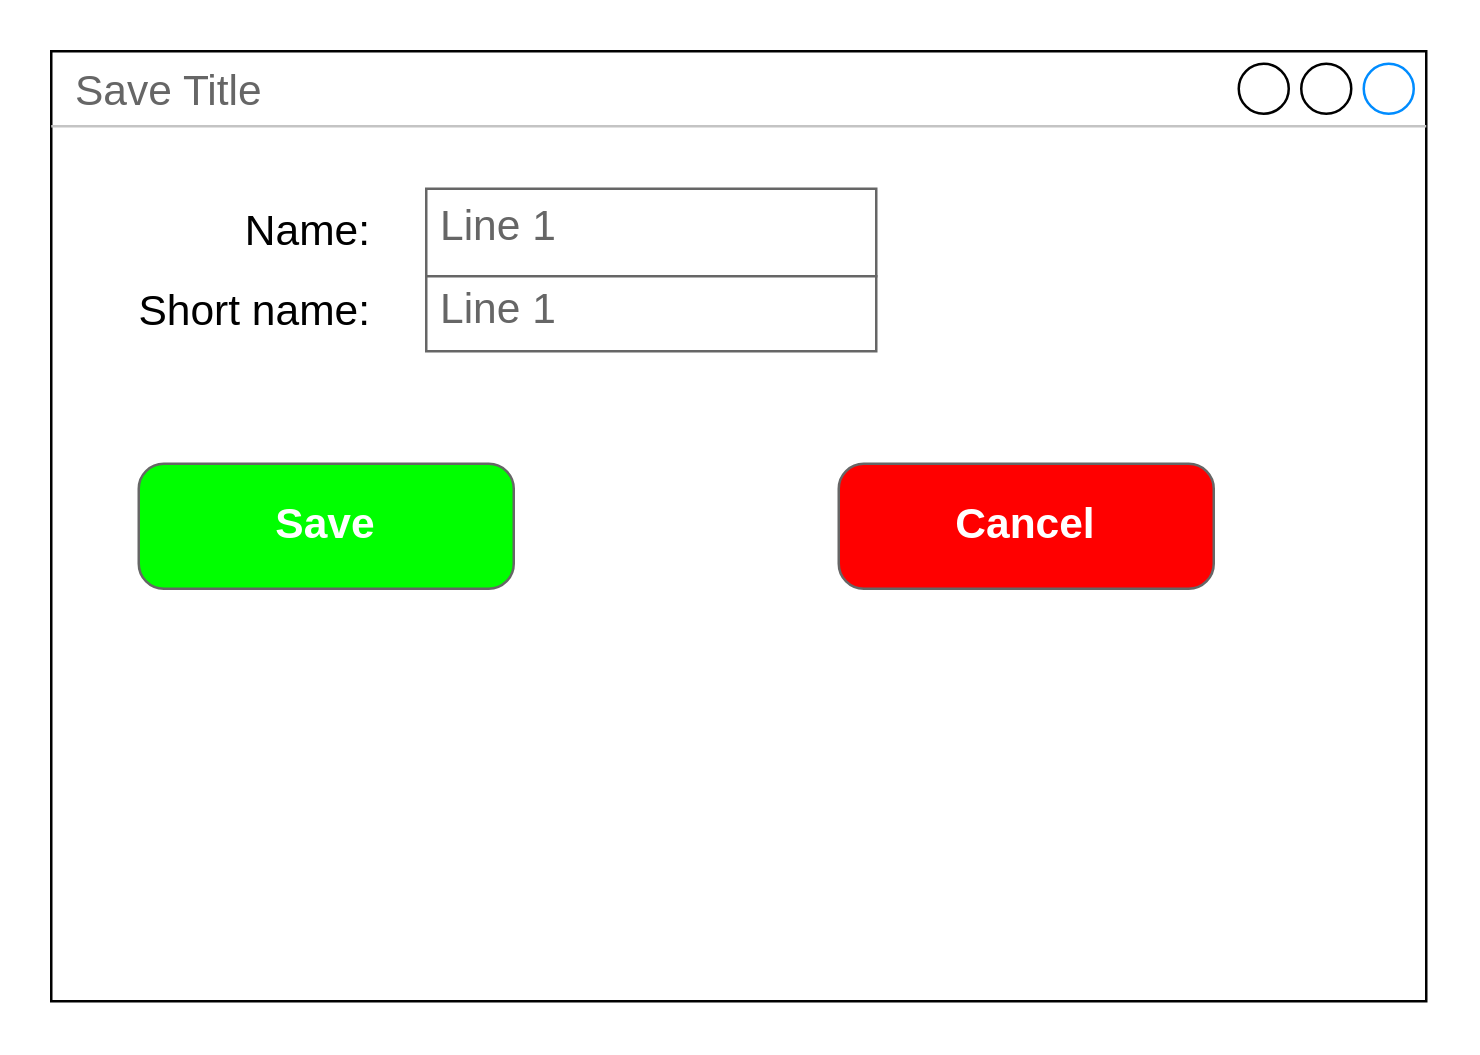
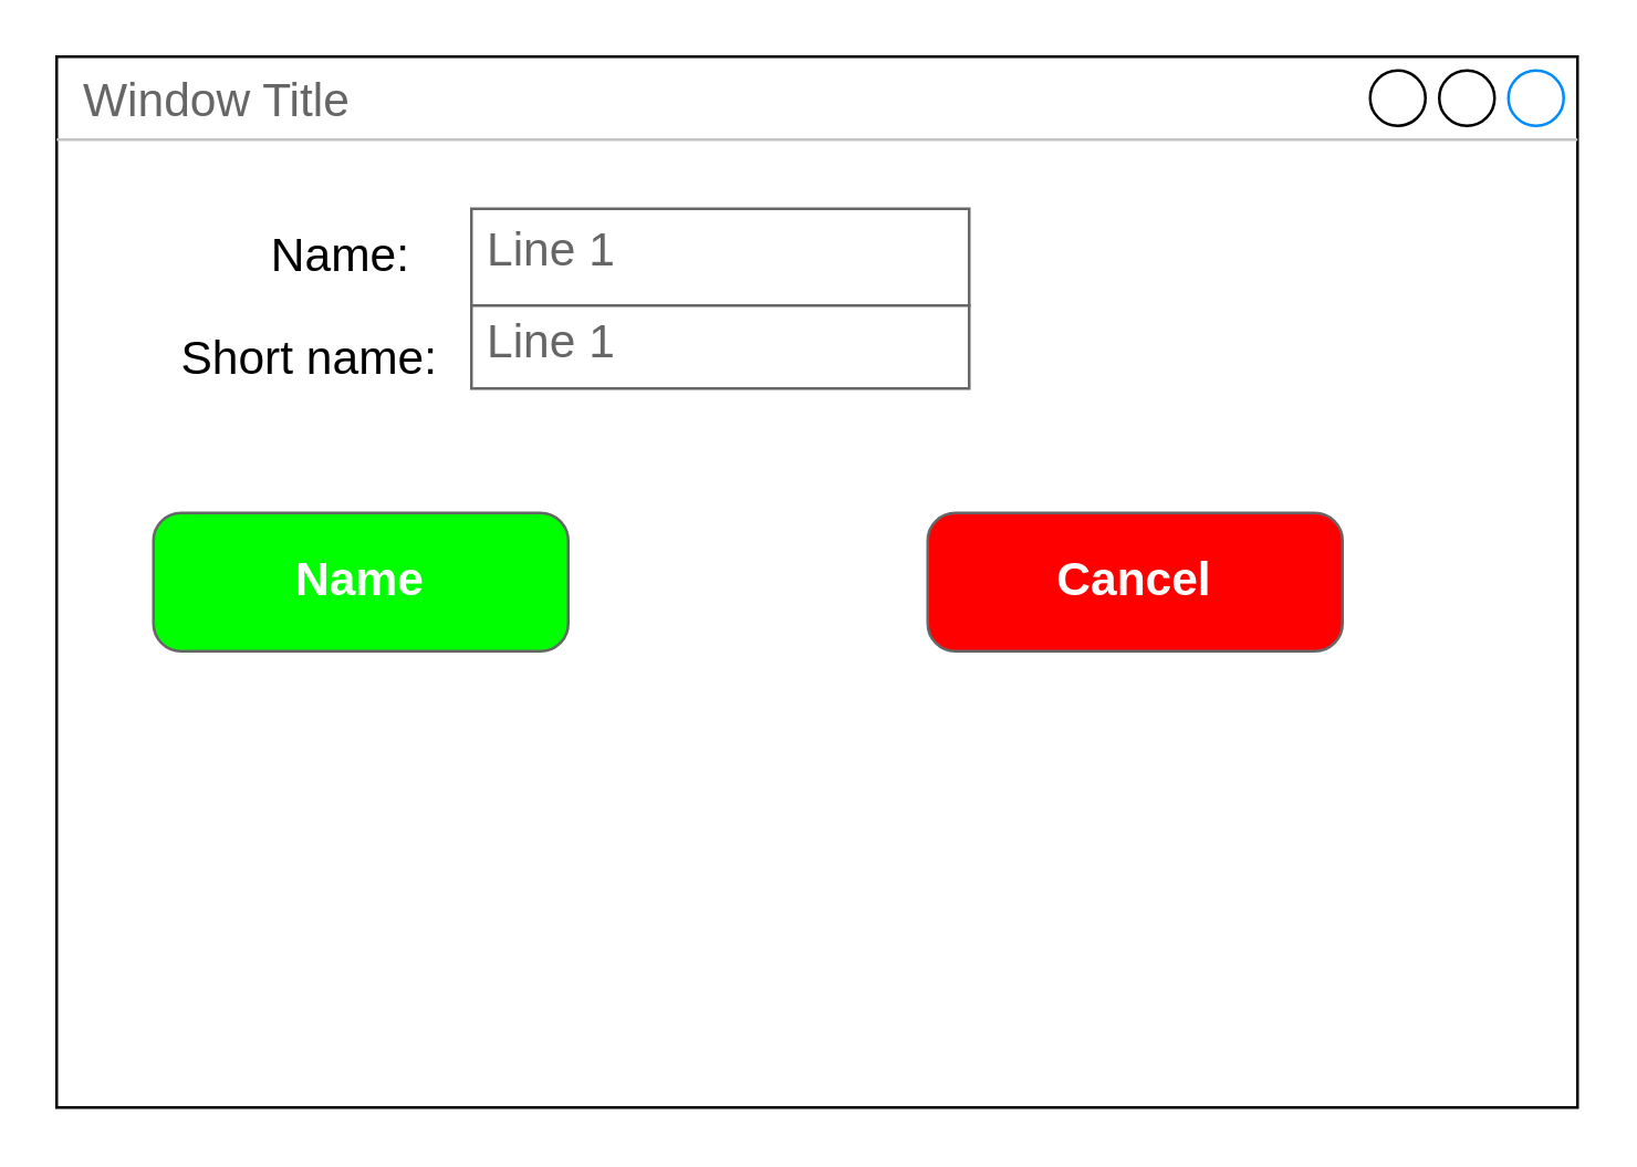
  <mxCell id="0" />
  <mxCell id="1" parent="0" />
- <mxCell id="2" value="Save Title" style="strokeWidth=1;shadow=0;dashed=0;align=center;html=1;shape=mxgraph.mockup.containers.window;align=left;verticalAlign=top;spacingLeft=8;strokeColor2=#008cff;strokeColor3=#c4c4c4;fontColor=#666666;mainText=;fontSize=17;labelBackgroundColor=none;" vertex="1" parent="1"><mxGeometry width="550" height="380" as="geometry" x="20" y="20" /></mxCell>
+ <mxCell id="2" value="Window Title" style="strokeWidth=1;shadow=0;dashed=0;align=center;html=1;shape=mxgraph.mockup.containers.window;align=left;verticalAlign=top;spacingLeft=8;strokeColor2=#008cff;strokeColor3=#c4c4c4;fontColor=#666666;mainText=;fontSize=17;labelBackgroundColor=none;" vertex="1" parent="1"><mxGeometry width="550" height="380" as="geometry" x="20" y="20" /></mxCell>
  <mxCell id="3" value="Name:" style="text;html=1;strokeColor=none;fillColor=none;align=right;verticalAlign=middle;whiteSpace=wrap;rounded=0;fontSize=17;" vertex="1" parent="1"><mxGeometry x="110" y="82.5" width="40" height="20" as="geometry" /></mxCell>
- <mxCell id="4" value="Short name:" style="text;html=1;strokeColor=none;fillColor=none;align=right;verticalAlign=middle;whiteSpace=wrap;rounded=0;fontSize=17;" vertex="1" parent="1"><mxGeometry y="115" width="130" height="20" as="geometry" x="20" /></mxCell>
+ <mxCell id="4" value="Short name:" style="text;html=1;strokeColor=none;fillColor=none;align=right;verticalAlign=middle;whiteSpace=wrap;rounded=0;fontSize=17;" vertex="1" parent="1"><mxGeometry x="30" y="120" width="130" height="20" as="geometry" /></mxCell>
  <mxCell id="5" value="Line 1" style="strokeWidth=1;shadow=0;dashed=0;align=center;html=1;shape=mxgraph.mockup.text.textBox;fontColor=#666666;align=left;fontSize=17;spacingLeft=4;spacingTop=-3;strokeColor=#666666;mainText=" vertex="1" parent="1"><mxGeometry x="170" y="75" width="180" height="35" as="geometry" /></mxCell>
  <mxCell id="6" value="Line 1" style="strokeWidth=1;shadow=0;dashed=0;align=center;html=1;shape=mxgraph.mockup.text.textBox;fontColor=#666666;align=left;fontSize=17;spacingLeft=4;spacingTop=-3;strokeColor=#666666;mainText=" vertex="1" parent="1"><mxGeometry x="170" y="110" width="180" height="30" as="geometry" /></mxCell>
- <mxCell id="7" value="Save" style="strokeWidth=1;shadow=0;dashed=0;align=center;html=1;shape=mxgraph.mockup.buttons.button;strokeColor=#666666;fontColor=#ffffff;mainText=;buttonStyle=round;fontSize=17;fontStyle=1;whiteSpace=wrap;fillColor=#00FF00;" vertex="1" parent="1"><mxGeometry x="55" y="185" width="150" height="50" as="geometry" /></mxCell>
+ <mxCell id="7" value="Name" style="strokeWidth=1;shadow=0;dashed=0;align=center;html=1;shape=mxgraph.mockup.buttons.button;strokeColor=#666666;fontColor=#ffffff;mainText=;buttonStyle=round;fontSize=17;fontStyle=1;whiteSpace=wrap;fillColor=#00FF00;" vertex="1" parent="1"><mxGeometry x="55" y="185" width="150" height="50" as="geometry" /></mxCell>
  <mxCell id="8" value="Cancel" style="strokeWidth=1;shadow=0;dashed=0;align=center;html=1;shape=mxgraph.mockup.buttons.button;strokeColor=#666666;fontColor=#ffffff;mainText=;buttonStyle=round;fontSize=17;fontStyle=1;whiteSpace=wrap;fillColor=#FF0000;" vertex="1" parent="1"><mxGeometry x="335" y="185" width="150" height="50" as="geometry" /></mxCell>
